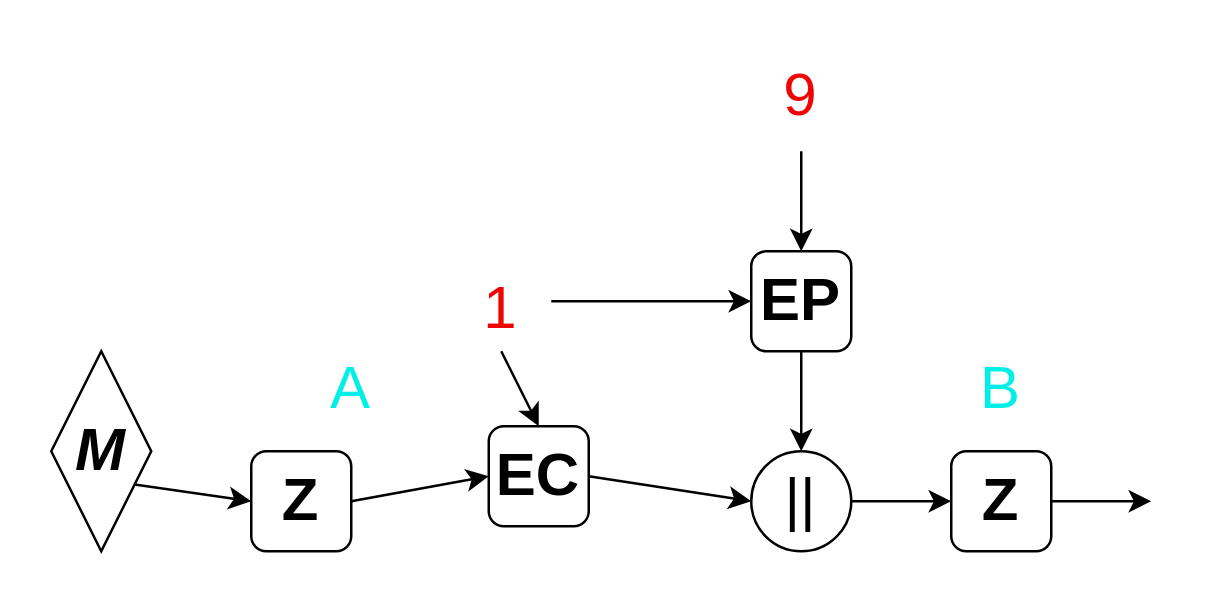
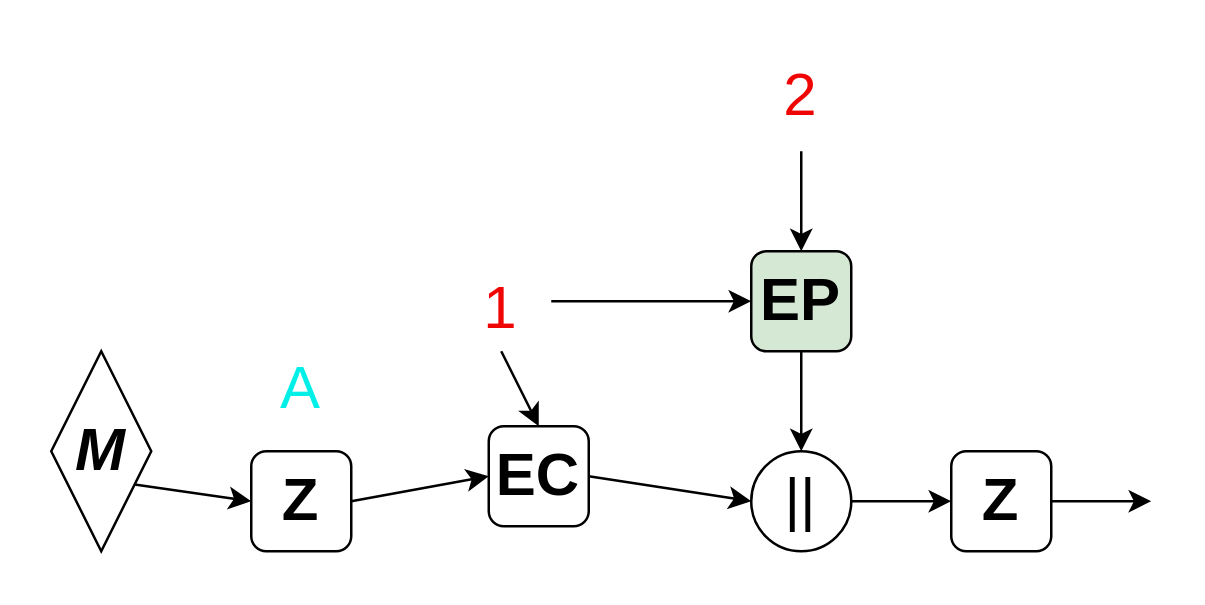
  <mxCell id="0" />
  <mxCell id="1" parent="0" />
  <mxCell id="2" value="&lt;font style=&quot;font-size: 24px&quot;&gt;&lt;i&gt;M&lt;/i&gt;&lt;/font&gt;" style="rhombus;whiteSpace=wrap;html=1;fontStyle=1;" vertex="1" parent="1"><mxGeometry x="20" y="140" width="40" height="80" as="geometry" /></mxCell>
  <mxCell id="3" value="&lt;b&gt;Z&lt;/b&gt;" style="rounded=1;whiteSpace=wrap;html=1;fontSize=24;" vertex="1" parent="1"><mxGeometry x="100" y="180" width="40" height="40" as="geometry" /></mxCell>
- <mxCell id="4" value="A" style="text;html=1;strokeColor=none;fillColor=none;align=center;verticalAlign=middle;whiteSpace=wrap;rounded=0;fontSize=24;fontColor=#00F0E8;" vertex="1" parent="1"><mxGeometry x="120" y="140" width="40" height="30" as="geometry" /></mxCell>
+ <mxCell id="4" value="A" style="text;html=1;strokeColor=none;fillColor=none;align=center;verticalAlign=middle;whiteSpace=wrap;rounded=0;fontSize=24;fontColor=#00F0E8;" vertex="1" parent="1"><mxGeometry x="100" y="140" width="40" height="30" as="geometry" /></mxCell>
  <mxCell id="5" value="&lt;b&gt;EC&lt;/b&gt;" style="rounded=1;whiteSpace=wrap;html=1;fontSize=24;" vertex="1" parent="1"><mxGeometry x="195" y="170" width="40" height="40" as="geometry" /></mxCell>
- <mxCell id="6" value="&lt;b&gt;EP&lt;/b&gt;" style="rounded=1;whiteSpace=wrap;html=1;fontSize=24;" vertex="1" parent="1"><mxGeometry x="300" y="100" width="40" height="40" as="geometry" /></mxCell>
+ <mxCell id="6" value="&lt;b&gt;EP&lt;/b&gt;" style="rounded=1;whiteSpace=wrap;html=1;fontSize=24;fillColor=#d5e8d4;" vertex="1" parent="1"><mxGeometry x="300" y="100" width="40" height="40" as="geometry" /></mxCell>
  <mxCell id="7" value="||" style="ellipse;whiteSpace=wrap;html=1;aspect=fixed;fontSize=24;fontColor=default;" vertex="1" parent="1"><mxGeometry x="300" y="180" width="40" height="40" as="geometry" /></mxCell>
  <mxCell id="8" value="&lt;b&gt;Z&lt;/b&gt;" style="rounded=1;whiteSpace=wrap;html=1;fontSize=24;" vertex="1" parent="1"><mxGeometry x="380" y="180" width="40" height="40" as="geometry" /></mxCell>
- <mxCell id="9" value="B" style="text;html=1;strokeColor=none;fillColor=none;align=center;verticalAlign=middle;whiteSpace=wrap;rounded=0;fontSize=24;fontColor=#00F0E8;" vertex="1" parent="1"><mxGeometry x="380" y="140" width="40" height="30" as="geometry" /></mxCell>
  <mxCell id="10" value="" style="endArrow=classic;html=1;rounded=0;fontSize=24;fontColor=default;exitX=1;exitY=0.75;exitDx=0;exitDy=0;entryX=0;entryY=0.5;entryDx=0;entryDy=0;" edge="1" parent="1" source="2" target="3"><mxGeometry width="50" height="50" relative="1" as="geometry"><mxPoint x="60" y="320" as="sourcePoint" /><mxPoint x="110" y="270" as="targetPoint" /></mxGeometry></mxCell>
  <mxCell id="11" value="" style="endArrow=classic;html=1;rounded=0;fontSize=24;fontColor=default;entryX=0;entryY=0.5;entryDx=0;entryDy=0;exitX=1;exitY=0.5;exitDx=0;exitDy=0;" edge="1" parent="1" source="3" target="5"><mxGeometry width="50" height="50" relative="1" as="geometry"><mxPoint x="160" y="290" as="sourcePoint" /><mxPoint x="210" y="240" as="targetPoint" /></mxGeometry></mxCell>
  <mxCell id="12" value="" style="endArrow=classic;html=1;rounded=0;fontSize=24;fontColor=default;entryX=0.5;entryY=0;entryDx=0;entryDy=0;" edge="1" parent="1" target="5"><mxGeometry width="50" height="50" relative="1" as="geometry"><mxPoint x="200" y="140" as="sourcePoint" /><mxPoint x="260" y="20" as="targetPoint" /></mxGeometry></mxCell>
  <mxCell id="13" value="" style="endArrow=classic;html=1;rounded=0;fontSize=24;fontColor=default;entryX=0;entryY=0.5;entryDx=0;entryDy=0;" edge="1" parent="1" target="6"><mxGeometry width="50" height="50" relative="1" as="geometry"><mxPoint x="220" y="120" as="sourcePoint" /><mxPoint x="290" y="90" as="targetPoint" /></mxGeometry></mxCell>
  <mxCell id="14" value="" style="endArrow=classic;html=1;rounded=0;fontSize=24;fontColor=default;entryX=0.5;entryY=0;entryDx=0;entryDy=0;" edge="1" parent="1" target="6"><mxGeometry width="50" height="50" relative="1" as="geometry"><mxPoint x="320" y="60" as="sourcePoint" /><mxPoint x="350" y="0" as="targetPoint" /></mxGeometry></mxCell>
  <mxCell id="15" value="" style="endArrow=classic;html=1;rounded=0;fontSize=24;fontColor=default;exitX=0.5;exitY=1;exitDx=0;exitDy=0;entryX=0.5;entryY=0;entryDx=0;entryDy=0;" edge="1" parent="1" source="6" target="7"><mxGeometry width="50" height="50" relative="1" as="geometry"><mxPoint x="280" y="310" as="sourcePoint" /><mxPoint x="330" y="260" as="targetPoint" /></mxGeometry></mxCell>
  <mxCell id="16" value="" style="endArrow=classic;html=1;rounded=0;fontSize=24;fontColor=default;entryX=0;entryY=0.5;entryDx=0;entryDy=0;exitX=1;exitY=0.5;exitDx=0;exitDy=0;" edge="1" parent="1" source="5" target="7"><mxGeometry width="50" height="50" relative="1" as="geometry"><mxPoint x="260" y="310" as="sourcePoint" /><mxPoint x="310" y="260" as="targetPoint" /></mxGeometry></mxCell>
  <mxCell id="17" value="" style="endArrow=classic;html=1;rounded=0;fontSize=24;fontColor=default;entryX=0;entryY=0.5;entryDx=0;entryDy=0;exitX=1;exitY=0.5;exitDx=0;exitDy=0;" edge="1" parent="1" source="7" target="8"><mxGeometry width="50" height="50" relative="1" as="geometry"><mxPoint x="340" y="300" as="sourcePoint" /><mxPoint x="390" y="250" as="targetPoint" /></mxGeometry></mxCell>
  <mxCell id="18" value="&lt;font color=&quot;#f00505&quot;&gt;1&lt;/font&gt;" style="text;html=1;strokeColor=none;fillColor=none;align=center;verticalAlign=middle;whiteSpace=wrap;rounded=0;fontSize=24;fontColor=#00F0E8;" vertex="1" parent="1"><mxGeometry x="180" y="105" width="40" height="35" as="geometry" /></mxCell>
- <mxCell id="19" value="&lt;font color=&quot;#f00505&quot;&gt;9&lt;/font&gt;" style="text;html=1;strokeColor=none;fillColor=none;align=center;verticalAlign=middle;whiteSpace=wrap;rounded=0;fontSize=24;fontColor=#00F0E8;" vertex="1" parent="1"><mxGeometry x="300" y="20" width="40" height="35" as="geometry" /></mxCell>
+ <mxCell id="19" value="&lt;font color=&quot;#f00505&quot;&gt;2&lt;/font&gt;" style="text;html=1;strokeColor=none;fillColor=none;align=center;verticalAlign=middle;whiteSpace=wrap;rounded=0;fontSize=24;fontColor=#00F0E8;" vertex="1" parent="1"><mxGeometry x="300" y="20" width="40" height="35" as="geometry" /></mxCell>
  <mxCell id="20" value="" style="endArrow=classic;html=1;rounded=0;fontSize=24;fontColor=#F00505;exitX=1;exitY=0.5;exitDx=0;exitDy=0;" edge="1" parent="1" source="8"><mxGeometry width="50" height="50" relative="1" as="geometry"><mxPoint x="480" y="210" as="sourcePoint" /><mxPoint x="460" y="200" as="targetPoint" /></mxGeometry></mxCell>
